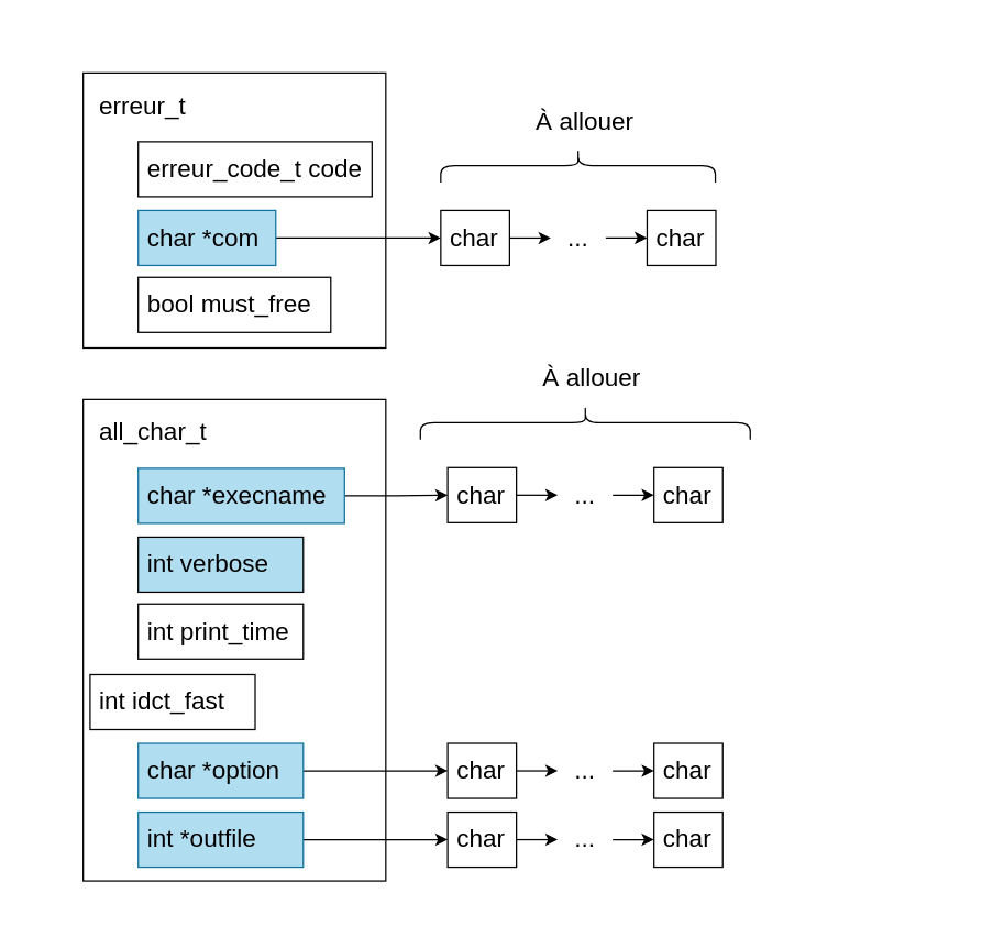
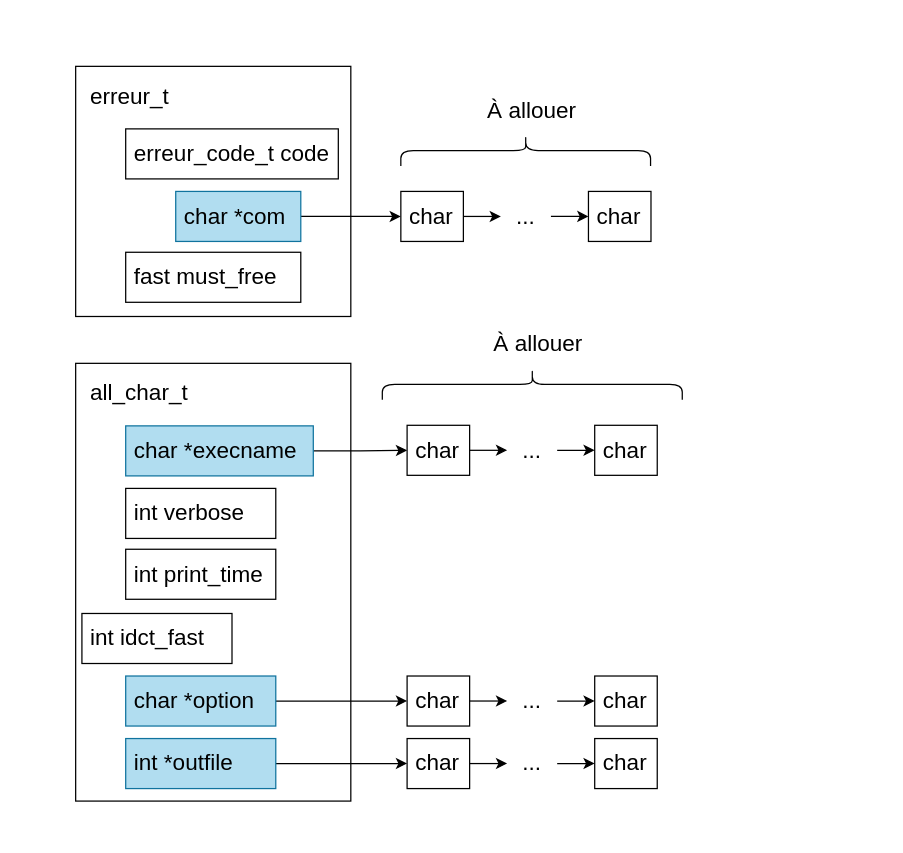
  <mxCell id="0" />
  <mxCell id="1" style="locked=1;" parent="0" />
  <mxCell id="2" value="" style="whiteSpace=wrap;html=1;strokeColor=none;" vertex="1" parent="1"><mxGeometry width="680" height="640" as="geometry" x="20" y="20" /></mxCell>
  <mxCell id="3" value="diagrams" parent="0" />
  <mxCell id="4" value="&lt;div align=&quot;left&quot;&gt;&lt;br&gt;&lt;/div&gt;" style="rounded=0;whiteSpace=wrap;html=1;container=0;" vertex="1" parent="3"><mxGeometry x="60" y="52.54" width="220" height="200" as="geometry" /></mxCell>
  <mxCell id="5" value="erreur_t" style="text;html=1;align=left;verticalAlign=middle;whiteSpace=wrap;rounded=0;fontSize=18;container=0;" vertex="1" parent="3"><mxGeometry x="70" y="62.21" width="160" height="29.011" as="geometry" /></mxCell>
  <mxCell id="6" value="&lt;div align=&quot;left&quot;&gt;&lt;font style=&quot;font-size: 18px;&quot;&gt;&amp;nbsp;erreur_code_t code&lt;/font&gt;&lt;/div&gt;" style="rounded=0;whiteSpace=wrap;html=1;align=left;" vertex="1" parent="3"><mxGeometry x="100" y="102.54" width="170" height="40" as="geometry" /></mxCell>
  <mxCell id="7" style="edgeStyle=orthogonalEdgeStyle;rounded=0;orthogonalLoop=1;jettySize=auto;html=1;exitX=1;exitY=0.5;exitDx=0;exitDy=0;entryX=0;entryY=0.5;entryDx=0;entryDy=0;" edge="1" parent="3" source="8" target="11"><mxGeometry relative="1" as="geometry"><mxPoint x="300" y="172.54" as="targetPoint" /></mxGeometry></mxCell>
- <mxCell id="8" value="&amp;nbsp;char *com" style="rounded=0;whiteSpace=wrap;html=1;align=left;fontSize=18;fillColor=#b1ddf0;strokeColor=#10739e;" vertex="1" parent="3"><mxGeometry x="100" y="152.54" width="100" height="40" as="geometry" /></mxCell>
- <mxCell id="9" value="&amp;nbsp;bool must_free" style="rounded=0;whiteSpace=wrap;html=1;align=left;fontSize=18;" vertex="1" parent="3"><mxGeometry x="100" y="201.19" width="140" height="40" as="geometry" /></mxCell>
+ <mxCell id="8" value="&amp;nbsp;char *com" style="rounded=0;whiteSpace=wrap;html=1;align=left;fontSize=18;fillColor=#b1ddf0;strokeColor=#10739e;" vertex="1" parent="3"><mxGeometry x="140" y="152.54" width="100" height="40" as="geometry" /></mxCell>
+ <mxCell id="9" value="&amp;nbsp;fast must_free" style="rounded=0;whiteSpace=wrap;html=1;align=left;fontSize=18;" vertex="1" parent="3"><mxGeometry x="100" y="201.19" width="140" height="40" as="geometry" /></mxCell>
  <mxCell id="10" style="edgeStyle=orthogonalEdgeStyle;rounded=0;orthogonalLoop=1;jettySize=auto;html=1;exitX=1;exitY=0.5;exitDx=0;exitDy=0;entryX=0;entryY=0.5;entryDx=0;entryDy=0;" edge="1" parent="3" source="11" target="14"><mxGeometry relative="1" as="geometry" /></mxCell>
  <mxCell id="11" value="&amp;nbsp;char" style="rounded=0;whiteSpace=wrap;html=1;align=left;fontSize=18;" vertex="1" parent="3"><mxGeometry x="320" y="152.54" width="50" height="40" as="geometry" /></mxCell>
  <mxCell id="12" value="&amp;nbsp;char" style="rounded=0;whiteSpace=wrap;html=1;align=left;fontSize=18;" vertex="1" parent="3"><mxGeometry x="470" y="152.54" width="50" height="40" as="geometry" /></mxCell>
  <mxCell id="13" value="" style="edgeStyle=orthogonalEdgeStyle;rounded=0;orthogonalLoop=1;jettySize=auto;html=1;" edge="1" parent="3" source="14" target="12"><mxGeometry relative="1" as="geometry" /></mxCell>
  <mxCell id="14" value="&lt;div&gt;...&lt;/div&gt;" style="text;html=1;align=center;verticalAlign=middle;whiteSpace=wrap;rounded=0;fontSize=18;" vertex="1" parent="3"><mxGeometry x="400" y="157.54" width="40" height="30" as="geometry" /></mxCell>
  <mxCell id="15" value="" style="shape=curlyBracket;whiteSpace=wrap;html=1;rounded=1;labelPosition=left;verticalLabelPosition=middle;align=right;verticalAlign=middle;rotation=90;" vertex="1" parent="3"><mxGeometry x="407.46" width="24.75" height="199.67" as="geometry" y="20" /></mxCell>
  <mxCell id="16" value="À allouer" style="text;html=1;align=center;verticalAlign=middle;whiteSpace=wrap;rounded=0;fontSize=18;" vertex="1" parent="3"><mxGeometry x="380" y="72.54" width="90" height="30" as="geometry" /></mxCell>
  <mxCell id="17" value="&lt;div align=&quot;left&quot;&gt;&lt;br&gt;&lt;/div&gt;" style="rounded=0;whiteSpace=wrap;html=1;container=0;" vertex="1" parent="3"><mxGeometry x="60" y="290" width="220" height="350" as="geometry" /></mxCell>
  <mxCell id="18" value="all_char_t" style="text;html=1;align=left;verticalAlign=middle;whiteSpace=wrap;rounded=0;fontSize=18;container=0;" vertex="1" parent="3"><mxGeometry x="70" y="299.67" width="160" height="29.011" as="geometry" /></mxCell>
  <mxCell id="19" style="edgeStyle=orthogonalEdgeStyle;rounded=0;orthogonalLoop=1;jettySize=auto;html=1;exitX=1;exitY=0.5;exitDx=0;exitDy=0;entryX=0;entryY=0.5;entryDx=0;entryDy=0;" edge="1" parent="3" source="20" target="29"><mxGeometry relative="1" as="geometry" /></mxCell>
  <mxCell id="20" value="&lt;div align=&quot;left&quot;&gt;&lt;font style=&quot;font-size: 18px;&quot;&gt;&amp;nbsp;char *execname&lt;/font&gt;&lt;/div&gt;" style="rounded=0;whiteSpace=wrap;html=1;align=left;fillColor=#b1ddf0;strokeColor=#10739e;" vertex="1" parent="3"><mxGeometry x="100" y="340" width="150" height="40" as="geometry" /></mxCell>
- <mxCell id="21" value="&amp;nbsp;int verbose" style="rounded=0;whiteSpace=wrap;html=1;align=left;fontSize=18;fillColor=#b1ddf0;" vertex="1" parent="3"><mxGeometry x="100" y="390" width="120" height="40" as="geometry" /></mxCell>
+ <mxCell id="21" value="&amp;nbsp;int verbose" style="rounded=0;whiteSpace=wrap;html=1;align=left;fontSize=18;" vertex="1" parent="3"><mxGeometry x="100" y="390" width="120" height="40" as="geometry" /></mxCell>
  <mxCell id="22" value="&amp;nbsp;int print_time" style="rounded=0;whiteSpace=wrap;html=1;align=left;fontSize=18;" vertex="1" parent="3"><mxGeometry x="100" y="438.65" width="120" height="40" as="geometry" /></mxCell>
  <mxCell id="23" value="&amp;nbsp;int idct_fast" style="rounded=0;whiteSpace=wrap;html=1;align=left;fontSize=18;" vertex="1" parent="3"><mxGeometry x="65" y="490" width="120" height="40" as="geometry" /></mxCell>
  <mxCell id="24" style="edgeStyle=orthogonalEdgeStyle;rounded=0;orthogonalLoop=1;jettySize=auto;html=1;exitX=1;exitY=0.5;exitDx=0;exitDy=0;entryX=0;entryY=0.5;entryDx=0;entryDy=0;" edge="1" parent="3" source="25" target="36"><mxGeometry relative="1" as="geometry" /></mxCell>
  <mxCell id="25" value="&amp;nbsp;char *option" style="rounded=0;whiteSpace=wrap;html=1;align=left;fontSize=18;fillColor=#b1ddf0;strokeColor=#10739e;" vertex="1" parent="3"><mxGeometry x="100" y="540" width="120" height="40" as="geometry" /></mxCell>
  <mxCell id="26" style="edgeStyle=orthogonalEdgeStyle;rounded=0;orthogonalLoop=1;jettySize=auto;html=1;exitX=1;exitY=0.5;exitDx=0;exitDy=0;entryX=0;entryY=0.5;entryDx=0;entryDy=0;" edge="1" parent="3" source="27" target="41"><mxGeometry relative="1" as="geometry" /></mxCell>
  <mxCell id="27" value="&amp;nbsp;int *outfile" style="rounded=0;whiteSpace=wrap;html=1;align=left;fontSize=18;fillColor=#b1ddf0;strokeColor=#10739e;" vertex="1" parent="3"><mxGeometry x="100" y="590" width="120" height="40" as="geometry" /></mxCell>
  <mxCell id="28" style="edgeStyle=orthogonalEdgeStyle;rounded=0;orthogonalLoop=1;jettySize=auto;html=1;exitX=1;exitY=0.5;exitDx=0;exitDy=0;entryX=0;entryY=0.5;entryDx=0;entryDy=0;" edge="1" parent="3" source="29" target="32"><mxGeometry relative="1" as="geometry" /></mxCell>
  <mxCell id="29" value="&amp;nbsp;char" style="rounded=0;whiteSpace=wrap;html=1;align=left;fontSize=18;" vertex="1" parent="3"><mxGeometry x="325" y="339.54" width="50" height="40" as="geometry" /></mxCell>
  <mxCell id="30" value="&amp;nbsp;char" style="rounded=0;whiteSpace=wrap;html=1;align=left;fontSize=18;" vertex="1" parent="3"><mxGeometry x="475" y="339.54" width="50" height="40" as="geometry" /></mxCell>
  <mxCell id="31" value="" style="edgeStyle=orthogonalEdgeStyle;rounded=0;orthogonalLoop=1;jettySize=auto;html=1;" edge="1" parent="3" source="32" target="30"><mxGeometry relative="1" as="geometry" /></mxCell>
  <mxCell id="32" value="&lt;div&gt;...&lt;/div&gt;" style="text;html=1;align=center;verticalAlign=middle;whiteSpace=wrap;rounded=0;fontSize=18;" vertex="1" parent="3"><mxGeometry x="405" y="344.54" width="40" height="30" as="geometry" /></mxCell>
  <mxCell id="33" value="" style="shape=curlyBracket;whiteSpace=wrap;html=1;rounded=1;labelPosition=left;verticalLabelPosition=middle;align=right;verticalAlign=middle;rotation=90;" vertex="1" parent="3"><mxGeometry x="412.72" y="186.92" width="24.75" height="239.83" as="geometry" /></mxCell>
  <mxCell id="34" value="À allouer" style="text;html=1;align=center;verticalAlign=middle;whiteSpace=wrap;rounded=0;fontSize=18;" vertex="1" parent="3"><mxGeometry x="385" y="259.54" width="90" height="30" as="geometry" /></mxCell>
  <mxCell id="35" style="edgeStyle=orthogonalEdgeStyle;rounded=0;orthogonalLoop=1;jettySize=auto;html=1;exitX=1;exitY=0.5;exitDx=0;exitDy=0;entryX=0;entryY=0.5;entryDx=0;entryDy=0;" edge="1" parent="3" source="36" target="39"><mxGeometry relative="1" as="geometry" /></mxCell>
  <mxCell id="36" value="&amp;nbsp;char" style="rounded=0;whiteSpace=wrap;html=1;align=left;fontSize=18;" vertex="1" parent="3"><mxGeometry x="325" y="540" width="50" height="40" as="geometry" /></mxCell>
  <mxCell id="37" value="&amp;nbsp;char" style="rounded=0;whiteSpace=wrap;html=1;align=left;fontSize=18;" vertex="1" parent="3"><mxGeometry x="475" y="540" width="50" height="40" as="geometry" /></mxCell>
  <mxCell id="38" value="" style="edgeStyle=orthogonalEdgeStyle;rounded=0;orthogonalLoop=1;jettySize=auto;html=1;" edge="1" parent="3" source="39" target="37"><mxGeometry relative="1" as="geometry" /></mxCell>
  <mxCell id="39" value="&lt;div&gt;...&lt;/div&gt;" style="text;html=1;align=center;verticalAlign=middle;whiteSpace=wrap;rounded=0;fontSize=18;" vertex="1" parent="3"><mxGeometry x="405" y="545" width="40" height="30" as="geometry" /></mxCell>
  <mxCell id="40" style="edgeStyle=orthogonalEdgeStyle;rounded=0;orthogonalLoop=1;jettySize=auto;html=1;exitX=1;exitY=0.5;exitDx=0;exitDy=0;entryX=0;entryY=0.5;entryDx=0;entryDy=0;" edge="1" parent="3" source="41" target="44"><mxGeometry relative="1" as="geometry" /></mxCell>
  <mxCell id="41" value="&amp;nbsp;char" style="rounded=0;whiteSpace=wrap;html=1;align=left;fontSize=18;" vertex="1" parent="3"><mxGeometry x="325" y="590" width="50" height="40" as="geometry" /></mxCell>
  <mxCell id="42" value="&amp;nbsp;char" style="rounded=0;whiteSpace=wrap;html=1;align=left;fontSize=18;" vertex="1" parent="3"><mxGeometry x="475" y="590" width="50" height="40" as="geometry" /></mxCell>
  <mxCell id="43" value="" style="edgeStyle=orthogonalEdgeStyle;rounded=0;orthogonalLoop=1;jettySize=auto;html=1;" edge="1" parent="3" source="44" target="42"><mxGeometry relative="1" as="geometry" /></mxCell>
  <mxCell id="44" value="&lt;div&gt;...&lt;/div&gt;" style="text;html=1;align=center;verticalAlign=middle;whiteSpace=wrap;rounded=0;fontSize=18;" vertex="1" parent="3"><mxGeometry x="405" y="595" width="40" height="30" as="geometry" /></mxCell>
